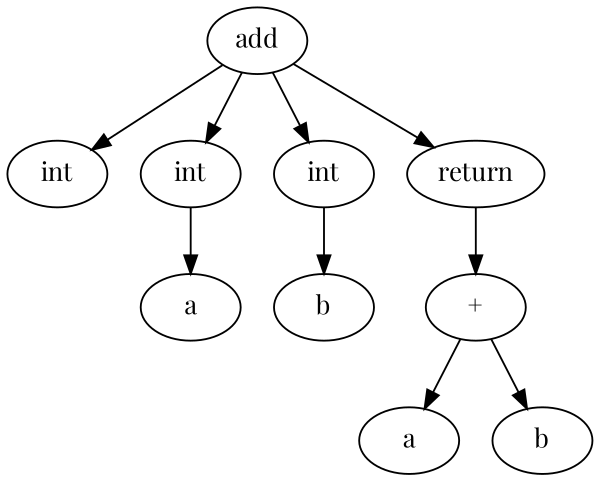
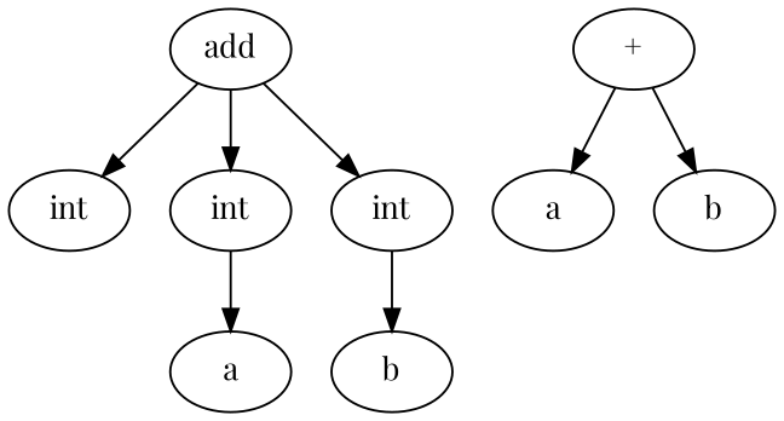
  digraph {
    ordering=out
    fontname="Playfair Display"
    node [fontname="Playfair Display"]
    edge [fontname="Playfair Display"]
    n1 [label=int]
    n2 [label=int]
    n3 [label=a]
    n4 [label=int]
    n5 [label=b]
    n6 [label="+"]
    a
    b
    add
-   return
    n2 -> n3
    n4 -> n5
    n6 -> a
    n6 -> b
    add -> n1
    add -> n2
    add -> n4
-   add -> return
-   return -> n6
  }
